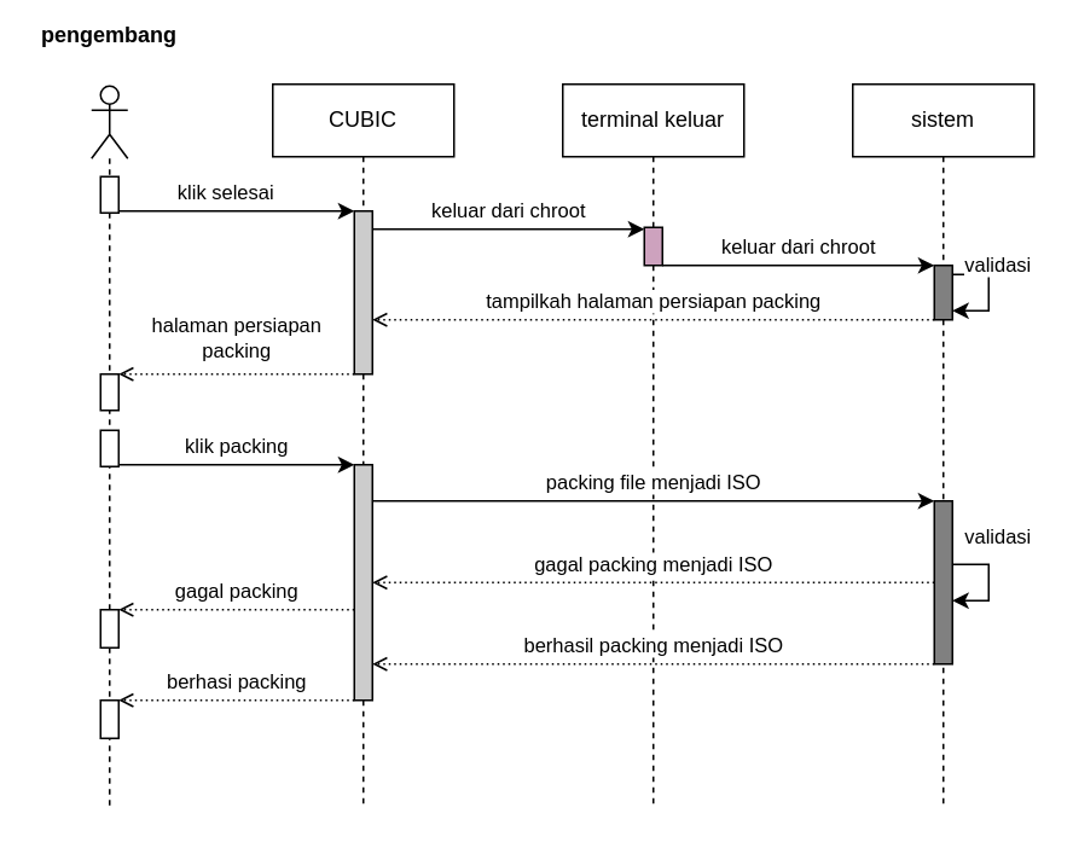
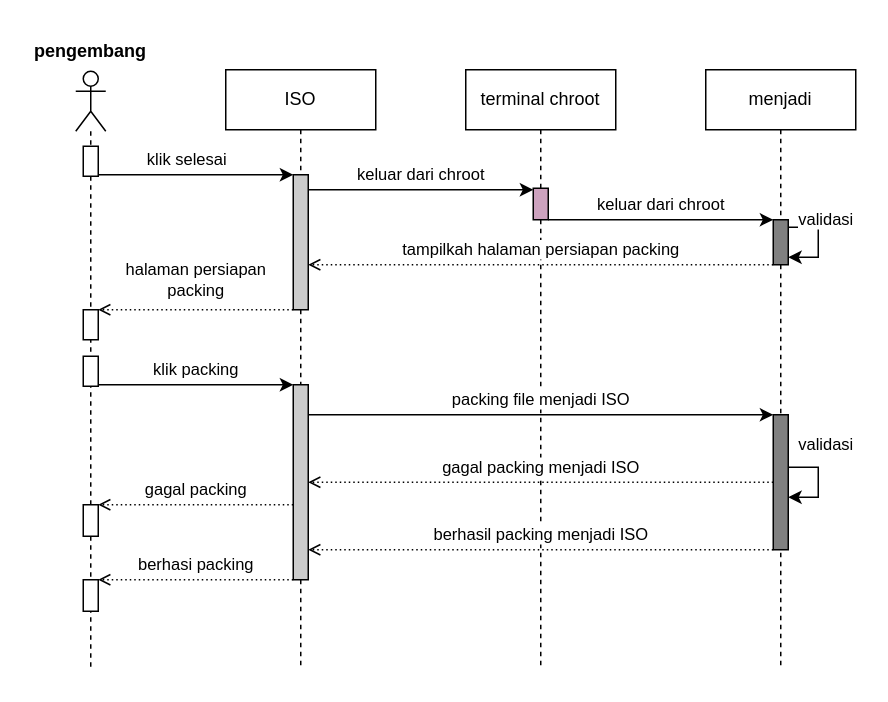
  <mxCell id="0" />
  <mxCell id="1" parent="0" />
- <mxCell id="2" value="sistem" style="shape=umlLifeline;perimeter=lifelinePerimeter;whiteSpace=wrap;html=1;container=1;collapsible=0;recursiveResize=0;outlineConnect=0;" parent="1" vertex="1"><mxGeometry x="470" y="46" width="100" height="400" as="geometry" /></mxCell>
+ <mxCell id="2" value="menjadi" style="shape=umlLifeline;perimeter=lifelinePerimeter;whiteSpace=wrap;html=1;container=1;collapsible=0;recursiveResize=0;outlineConnect=0;" parent="1" vertex="1"><mxGeometry x="470" y="46" width="100" height="400" as="geometry" /></mxCell>
  <mxCell id="3" value="" style="html=1;points=[];perimeter=orthogonalPerimeter;fillColor=#808080;" parent="2" vertex="1"><mxGeometry x="45" y="100" width="10" height="30" as="geometry" /></mxCell>
  <mxCell id="4" value="validasi" style="edgeStyle=orthogonalEdgeStyle;rounded=0;orthogonalLoop=1;jettySize=auto;html=1;" edge="1" parent="2" source="3" target="3"><mxGeometry x="-0.333" y="7" relative="1" as="geometry"><mxPoint x="-2" y="-5" as="offset" /></mxGeometry></mxCell>
  <mxCell id="5" value="" style="html=1;points=[];perimeter=orthogonalPerimeter;fillColor=#808080;" vertex="1" parent="2"><mxGeometry x="45" y="230" width="10" height="90" as="geometry" /></mxCell>
  <mxCell id="6" value="validasi" style="edgeStyle=orthogonalEdgeStyle;rounded=0;orthogonalLoop=1;jettySize=auto;html=1;" edge="1" parent="2" source="5" target="5"><mxGeometry x="-0.333" y="16" relative="1" as="geometry"><mxPoint x="-11" y="-15" as="offset" /></mxGeometry></mxCell>
- <mxCell id="7" value="terminal keluar" style="shape=umlLifeline;perimeter=lifelinePerimeter;whiteSpace=wrap;html=1;container=1;collapsible=0;recursiveResize=0;outlineConnect=0;" parent="1" vertex="1"><mxGeometry x="310" y="46" width="100" height="399" as="geometry" /></mxCell>
+ <mxCell id="7" value="terminal chroot" style="shape=umlLifeline;perimeter=lifelinePerimeter;whiteSpace=wrap;html=1;container=1;collapsible=0;recursiveResize=0;outlineConnect=0;" parent="1" vertex="1"><mxGeometry x="310" y="46" width="100" height="399" as="geometry" /></mxCell>
  <mxCell id="8" value="" style="html=1;points=[];perimeter=orthogonalPerimeter;fillColor=#CDA2BE;" parent="7" vertex="1"><mxGeometry x="45" y="79" width="10" height="21" as="geometry" /></mxCell>
  <mxCell id="9" value="" style="shape=umlLifeline;participant=umlActor;perimeter=lifelinePerimeter;whiteSpace=wrap;html=1;container=1;collapsible=0;recursiveResize=0;verticalAlign=top;spacingTop=36;outlineConnect=0;" parent="1" vertex="1"><mxGeometry x="50" y="47" width="20" height="399" as="geometry" /></mxCell>
  <mxCell id="10" value="" style="html=1;points=[];perimeter=orthogonalPerimeter;" parent="9" vertex="1"><mxGeometry x="5" y="50" width="10" height="20" as="geometry" /></mxCell>
  <mxCell id="11" value="" style="html=1;points=[];perimeter=orthogonalPerimeter;" parent="9" vertex="1"><mxGeometry x="5" y="159" width="10" height="20" as="geometry" /></mxCell>
  <mxCell id="12" value="" style="html=1;points=[];perimeter=orthogonalPerimeter;" vertex="1" parent="9"><mxGeometry x="5" y="190" width="10" height="20" as="geometry" /></mxCell>
  <mxCell id="13" value="" style="html=1;points=[];perimeter=orthogonalPerimeter;" vertex="1" parent="9"><mxGeometry x="5" y="289" width="10" height="21" as="geometry" /></mxCell>
  <mxCell id="14" value="" style="html=1;points=[];perimeter=orthogonalPerimeter;" vertex="1" parent="9"><mxGeometry x="5" y="339" width="10" height="21" as="geometry" /></mxCell>
- <mxCell id="15" value="CUBIC" style="shape=umlLifeline;perimeter=lifelinePerimeter;whiteSpace=wrap;html=1;container=1;collapsible=0;recursiveResize=0;outlineConnect=0;" parent="1" vertex="1"><mxGeometry x="150" y="46" width="100" height="400" as="geometry" /></mxCell>
+ <mxCell id="15" value="ISO" style="shape=umlLifeline;perimeter=lifelinePerimeter;whiteSpace=wrap;html=1;container=1;collapsible=0;recursiveResize=0;outlineConnect=0;" parent="1" vertex="1"><mxGeometry x="150" y="46" width="100" height="400" as="geometry" /></mxCell>
  <mxCell id="16" value="" style="html=1;points=[];perimeter=orthogonalPerimeter;fillColor=#CCCCCC;" parent="15" vertex="1"><mxGeometry x="45" y="70" width="10" height="90" as="geometry" /></mxCell>
  <mxCell id="17" value="" style="html=1;points=[];perimeter=orthogonalPerimeter;fillColor=#CCCCCC;" vertex="1" parent="15"><mxGeometry x="45" y="210" width="10" height="130" as="geometry" /></mxCell>
  <mxCell id="18" value="klik selesai" style="edgeStyle=orthogonalEdgeStyle;rounded=0;orthogonalLoop=1;jettySize=auto;html=1;" parent="1" source="10" target="16" edge="1"><mxGeometry x="-0.1" y="10" relative="1" as="geometry"><Array as="points"><mxPoint x="150" y="116" /><mxPoint x="150" y="116" /></Array><mxPoint as="offset" /></mxGeometry></mxCell>
  <mxCell id="19" value="halaman persiapan&lt;br&gt;packing" style="edgeStyle=orthogonalEdgeStyle;rounded=0;orthogonalLoop=1;jettySize=auto;html=1;dashed=1;dashPattern=1 2;endArrow=open;endFill=0;" parent="1" source="16" target="11" edge="1"><mxGeometry y="-20" relative="1" as="geometry"><Array as="points"><mxPoint x="140" y="206" /><mxPoint x="140" y="206" /></Array><mxPoint as="offset" /></mxGeometry></mxCell>
  <mxCell id="20" value="keluar dari chroot" style="edgeStyle=orthogonalEdgeStyle;rounded=0;orthogonalLoop=1;jettySize=auto;html=1;" edge="1" parent="1" source="16" target="8"><mxGeometry y="10" relative="1" as="geometry"><Array as="points"><mxPoint x="290" y="126" /><mxPoint x="290" y="126" /></Array><mxPoint as="offset" /></mxGeometry></mxCell>
  <mxCell id="21" value="&lt;span style=&quot;color: rgb(0, 0, 0); font-family: Helvetica; font-size: 11px; font-style: normal; font-variant-ligatures: normal; font-variant-caps: normal; font-weight: 400; letter-spacing: normal; orphans: 2; text-align: center; text-indent: 0px; text-transform: none; widows: 2; word-spacing: 0px; -webkit-text-stroke-width: 0px; background-color: rgb(255, 255, 255); text-decoration-thickness: initial; text-decoration-style: initial; text-decoration-color: initial; float: none; display: inline !important;&quot;&gt;keluar dari chroot&lt;/span&gt;" style="edgeStyle=orthogonalEdgeStyle;rounded=0;orthogonalLoop=1;jettySize=auto;html=1;" edge="1" parent="1" source="8" target="3"><mxGeometry y="10" relative="1" as="geometry"><Array as="points"><mxPoint x="440" y="146" /><mxPoint x="440" y="146" /></Array><mxPoint as="offset" /></mxGeometry></mxCell>
  <mxCell id="22" value="tampilkah halaman persiapan packing" style="edgeStyle=orthogonalEdgeStyle;rounded=0;orthogonalLoop=1;jettySize=auto;html=1;dashed=1;dashPattern=1 2;endArrow=open;endFill=0;" edge="1" parent="1" source="3" target="16"><mxGeometry y="-10" relative="1" as="geometry"><Array as="points"><mxPoint x="280" y="176" /><mxPoint x="280" y="176" /></Array><mxPoint as="offset" /></mxGeometry></mxCell>
  <mxCell id="23" value="klik packing" style="edgeStyle=orthogonalEdgeStyle;rounded=0;orthogonalLoop=1;jettySize=auto;html=1;" edge="1" parent="1" source="12" target="17"><mxGeometry y="10" relative="1" as="geometry"><Array as="points"><mxPoint x="160" y="256" /><mxPoint x="160" y="256" /></Array><mxPoint as="offset" /></mxGeometry></mxCell>
  <mxCell id="24" value="packing file menjadi ISO" style="edgeStyle=orthogonalEdgeStyle;rounded=0;orthogonalLoop=1;jettySize=auto;html=1;" edge="1" parent="1" source="17" target="5"><mxGeometry y="10" relative="1" as="geometry"><Array as="points"><mxPoint x="290" y="276" /><mxPoint x="290" y="276" /></Array><mxPoint as="offset" /></mxGeometry></mxCell>
  <mxCell id="25" value="gagal packing menjadi ISO" style="edgeStyle=orthogonalEdgeStyle;rounded=0;orthogonalLoop=1;jettySize=auto;html=1;dashed=1;dashPattern=1 2;endArrow=open;endFill=0;" edge="1" parent="1" source="5" target="17"><mxGeometry y="-10" relative="1" as="geometry"><Array as="points"><mxPoint x="280" y="321" /><mxPoint x="280" y="321" /></Array><mxPoint as="offset" /></mxGeometry></mxCell>
  <mxCell id="26" value="gagal packing" style="edgeStyle=orthogonalEdgeStyle;rounded=0;orthogonalLoop=1;jettySize=auto;html=1;endArrow=open;endFill=0;dashed=1;dashPattern=1 2;" edge="1" parent="1" source="17" target="13"><mxGeometry y="-10" relative="1" as="geometry"><Array as="points"><mxPoint x="160" y="336" /><mxPoint x="160" y="336" /></Array><mxPoint as="offset" /></mxGeometry></mxCell>
  <mxCell id="27" value="berhasil packing menjadi ISO" style="edgeStyle=orthogonalEdgeStyle;rounded=0;orthogonalLoop=1;jettySize=auto;html=1;endArrow=open;endFill=0;dashed=1;dashPattern=1 2;" edge="1" parent="1" source="5" target="17"><mxGeometry y="-10" relative="1" as="geometry"><Array as="points"><mxPoint x="440" y="366" /><mxPoint x="440" y="366" /></Array><mxPoint as="offset" /></mxGeometry></mxCell>
  <mxCell id="28" value="berhasi packing" style="edgeStyle=orthogonalEdgeStyle;rounded=0;orthogonalLoop=1;jettySize=auto;html=1;dashed=1;dashPattern=1 2;endArrow=open;endFill=0;" edge="1" parent="1" source="17" target="14"><mxGeometry y="-10" relative="1" as="geometry"><Array as="points"><mxPoint x="160" y="386" /><mxPoint x="160" y="386" /></Array><mxPoint as="offset" /></mxGeometry></mxCell>
- <mxCell id="29" value="pengembang" style="text;align=center;fontStyle=1;verticalAlign=middle;spacingLeft=3;spacingRight=3;strokeColor=none;rotatable=0;points=[[0,0.5],[1,0.5]];portConstraint=eastwest;fillColor=#FFFFFF;" vertex="1" parent="1"><mxGeometry x="20" y="5" width="80" height="26" as="geometry" /></mxCell>
+ <mxCell id="29" value="pengembang" style="text;align=center;fontStyle=1;verticalAlign=middle;spacingLeft=3;spacingRight=3;strokeColor=none;rotatable=0;points=[[0,0.5],[1,0.5]];portConstraint=eastwest;fillColor=#FFFFFF;" vertex="1" parent="1"><mxGeometry x="20" y="20" width="80" height="26" as="geometry" /></mxCell>
